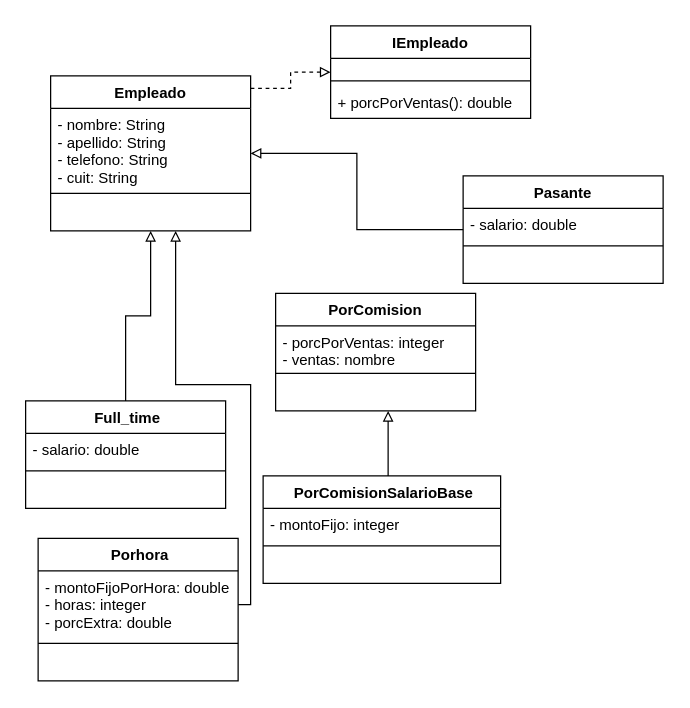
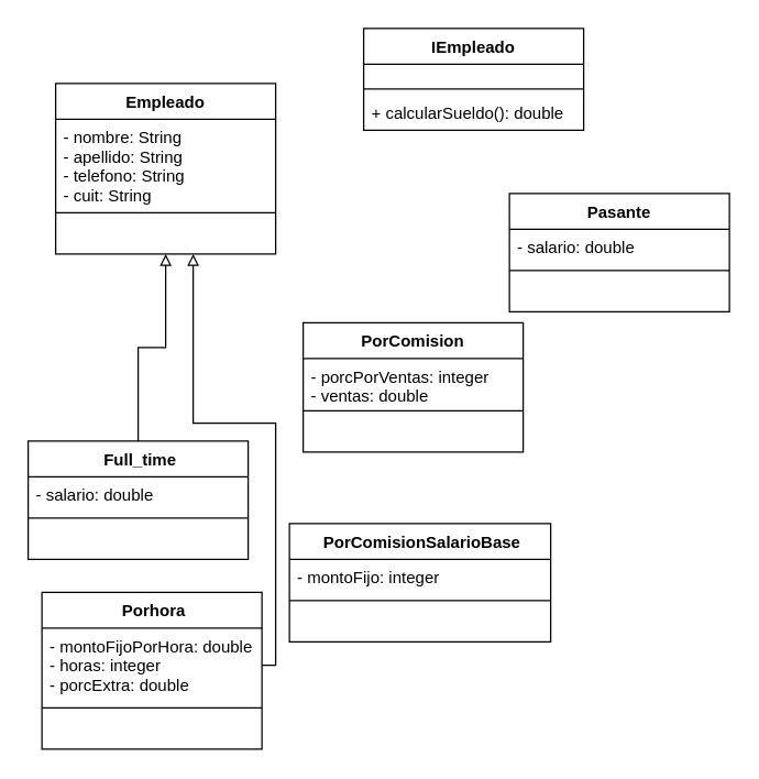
  <mxCell id="0" />
  <mxCell id="1" parent="0" />
  <mxCell id="2" value="Empleado" style="swimlane;fontStyle=1;align=center;verticalAlign=top;childLayout=stackLayout;horizontal=1;startSize=26;horizontalStack=0;resizeParent=1;resizeParentMax=0;resizeLast=0;collapsible=1;marginBottom=0;" parent="1" vertex="1"><mxGeometry x="40" y="60" width="160" height="124" as="geometry" /></mxCell>
  <mxCell id="3" value="- nombre: String&#10;- apellido: String&#10;- telefono: String&#10;- cuit: String" style="text;strokeColor=none;fillColor=none;align=left;verticalAlign=top;spacingLeft=4;spacingRight=4;overflow=hidden;rotatable=0;points=[[0,0.5],[1,0.5]];portConstraint=eastwest;" parent="2" vertex="1"><mxGeometry y="26" width="160" height="64" as="geometry" /></mxCell>
  <mxCell id="4" value="" style="line;strokeWidth=1;fillColor=none;align=left;verticalAlign=middle;spacingTop=-1;spacingLeft=3;spacingRight=3;rotatable=0;labelPosition=right;points=[];portConstraint=eastwest;strokeColor=inherit;" parent="2" vertex="1"><mxGeometry y="90" width="160" height="8" as="geometry" /></mxCell>
  <mxCell id="5" value=" " style="text;strokeColor=none;fillColor=none;align=left;verticalAlign=top;spacingLeft=4;spacingRight=4;overflow=hidden;rotatable=0;points=[[0,0.5],[1,0.5]];portConstraint=eastwest;" parent="2" vertex="1"><mxGeometry y="98" width="160" height="26" as="geometry" /></mxCell>
  <mxCell id="6" style="edgeStyle=orthogonalEdgeStyle;rounded=0;orthogonalLoop=1;jettySize=auto;html=1;endArrow=block;endFill=0;" parent="1" source="7" target="2" edge="1"><mxGeometry relative="1" as="geometry" /></mxCell>
  <mxCell id="7" value=" Full_time" style="swimlane;fontStyle=1;align=center;verticalAlign=top;childLayout=stackLayout;horizontal=1;startSize=26;horizontalStack=0;resizeParent=1;resizeParentMax=0;resizeLast=0;collapsible=1;marginBottom=0;" parent="1" vertex="1"><mxGeometry x="20" y="320" width="160" height="86" as="geometry" /></mxCell>
  <mxCell id="8" value="- salario: double" style="text;strokeColor=none;fillColor=none;align=left;verticalAlign=top;spacingLeft=4;spacingRight=4;overflow=hidden;rotatable=0;points=[[0,0.5],[1,0.5]];portConstraint=eastwest;" parent="7" vertex="1"><mxGeometry y="26" width="160" height="26" as="geometry" /></mxCell>
  <mxCell id="9" value="" style="line;strokeWidth=1;fillColor=none;align=left;verticalAlign=middle;spacingTop=-1;spacingLeft=3;spacingRight=3;rotatable=0;labelPosition=right;points=[];portConstraint=eastwest;strokeColor=inherit;" parent="7" vertex="1"><mxGeometry y="52" width="160" height="8" as="geometry" /></mxCell>
  <mxCell id="10" value=" " style="text;strokeColor=none;fillColor=none;align=left;verticalAlign=top;spacingLeft=4;spacingRight=4;overflow=hidden;rotatable=0;points=[[0,0.5],[1,0.5]];portConstraint=eastwest;" parent="7" vertex="1"><mxGeometry y="60" width="160" height="26" as="geometry" /></mxCell>
  <mxCell id="11" style="edgeStyle=orthogonalEdgeStyle;rounded=0;orthogonalLoop=1;jettySize=auto;html=1;endArrow=block;endFill=0;" parent="1" source="12" target="2" edge="1"><mxGeometry relative="1" as="geometry"><Array as="points"><mxPoint x="200" y="483" /><mxPoint x="200" y="307" /><mxPoint x="140" y="307" /></Array></mxGeometry></mxCell>
  <mxCell id="12" value=" Porhora" style="swimlane;fontStyle=1;align=center;verticalAlign=top;childLayout=stackLayout;horizontal=1;startSize=26;horizontalStack=0;resizeParent=1;resizeParentMax=0;resizeLast=0;collapsible=1;marginBottom=0;" parent="1" vertex="1"><mxGeometry x="30" y="430" width="160" height="114" as="geometry" /></mxCell>
  <mxCell id="13" value="- montoFijoPorHora: double&#10;- horas: integer&#10;- porcExtra: double" style="text;strokeColor=none;fillColor=none;align=left;verticalAlign=top;spacingLeft=4;spacingRight=4;overflow=hidden;rotatable=0;points=[[0,0.5],[1,0.5]];portConstraint=eastwest;" parent="12" vertex="1"><mxGeometry y="26" width="160" height="54" as="geometry" /></mxCell>
  <mxCell id="14" value="" style="line;strokeWidth=1;fillColor=none;align=left;verticalAlign=middle;spacingTop=-1;spacingLeft=3;spacingRight=3;rotatable=0;labelPosition=right;points=[];portConstraint=eastwest;strokeColor=inherit;" parent="12" vertex="1"><mxGeometry y="80" width="160" height="8" as="geometry" /></mxCell>
  <mxCell id="15" value=" " style="text;strokeColor=none;fillColor=none;align=left;verticalAlign=top;spacingLeft=4;spacingRight=4;overflow=hidden;rotatable=0;points=[[0,0.5],[1,0.5]];portConstraint=eastwest;" parent="12" vertex="1"><mxGeometry y="88" width="160" height="26" as="geometry" /></mxCell>
- <mxCell id="16" style="edgeStyle=orthogonalEdgeStyle;rounded=0;orthogonalLoop=1;jettySize=auto;html=1;endArrow=block;endFill=0;" parent="1" source="17" target="21" edge="1"><mxGeometry relative="1" as="geometry"><Array as="points"><mxPoint x="310" y="360" /><mxPoint x="310" y="360" /></Array></mxGeometry></mxCell>
  <mxCell id="17" value=" PorComisionSalarioBase" style="swimlane;fontStyle=1;align=center;verticalAlign=top;childLayout=stackLayout;horizontal=1;startSize=26;horizontalStack=0;resizeParent=1;resizeParentMax=0;resizeLast=0;collapsible=1;marginBottom=0;" parent="1" vertex="1"><mxGeometry x="210" y="380" width="190" height="86" as="geometry" /></mxCell>
  <mxCell id="18" value="- montoFijo: integer" style="text;strokeColor=none;fillColor=none;align=left;verticalAlign=top;spacingLeft=4;spacingRight=4;overflow=hidden;rotatable=0;points=[[0,0.5],[1,0.5]];portConstraint=eastwest;" parent="17" vertex="1"><mxGeometry y="26" width="190" height="26" as="geometry" /></mxCell>
  <mxCell id="19" value="" style="line;strokeWidth=1;fillColor=none;align=left;verticalAlign=middle;spacingTop=-1;spacingLeft=3;spacingRight=3;rotatable=0;labelPosition=right;points=[];portConstraint=eastwest;strokeColor=inherit;" parent="17" vertex="1"><mxGeometry y="52" width="190" height="8" as="geometry" /></mxCell>
  <mxCell id="20" value=" " style="text;strokeColor=none;fillColor=none;align=left;verticalAlign=top;spacingLeft=4;spacingRight=4;overflow=hidden;rotatable=0;points=[[0,0.5],[1,0.5]];portConstraint=eastwest;" parent="17" vertex="1"><mxGeometry y="60" width="190" height="26" as="geometry" /></mxCell>
  <mxCell id="21" value="PorComision" style="swimlane;fontStyle=1;align=center;verticalAlign=top;childLayout=stackLayout;horizontal=1;startSize=26;horizontalStack=0;resizeParent=1;resizeParentMax=0;resizeLast=0;collapsible=1;marginBottom=0;" parent="1" vertex="1"><mxGeometry x="220" y="234" width="160" height="94" as="geometry" /></mxCell>
- <mxCell id="22" value="- porcPorVentas: integer&#10;- ventas: nombre" style="text;strokeColor=none;fillColor=none;align=left;verticalAlign=top;spacingLeft=4;spacingRight=4;overflow=hidden;rotatable=0;points=[[0,0.5],[1,0.5]];portConstraint=eastwest;" parent="21" vertex="1"><mxGeometry y="26" width="160" height="34" as="geometry" /></mxCell>
+ <mxCell id="22" value="- porcPorVentas: integer&#10;- ventas: double" style="text;strokeColor=none;fillColor=none;align=left;verticalAlign=top;spacingLeft=4;spacingRight=4;overflow=hidden;rotatable=0;points=[[0,0.5],[1,0.5]];portConstraint=eastwest;" parent="21" vertex="1"><mxGeometry y="26" width="160" height="34" as="geometry" /></mxCell>
  <mxCell id="23" value="" style="line;strokeWidth=1;fillColor=none;align=left;verticalAlign=middle;spacingTop=-1;spacingLeft=3;spacingRight=3;rotatable=0;labelPosition=right;points=[];portConstraint=eastwest;strokeColor=inherit;" parent="21" vertex="1"><mxGeometry y="60" width="160" height="8" as="geometry" /></mxCell>
  <mxCell id="24" value=" " style="text;strokeColor=none;fillColor=none;align=left;verticalAlign=top;spacingLeft=4;spacingRight=4;overflow=hidden;rotatable=0;points=[[0,0.5],[1,0.5]];portConstraint=eastwest;" parent="21" vertex="1"><mxGeometry y="68" width="160" height="26" as="geometry" /></mxCell>
  <mxCell id="25" value="IEmpleado" style="swimlane;fontStyle=1;align=center;verticalAlign=top;childLayout=stackLayout;horizontal=1;startSize=26;horizontalStack=0;resizeParent=1;resizeParentMax=0;resizeLast=0;collapsible=1;marginBottom=0;" parent="1" vertex="1"><mxGeometry x="264" y="20" width="160" height="74" as="geometry" /></mxCell>
  <mxCell id="26" value=" " style="text;strokeColor=none;fillColor=none;align=left;verticalAlign=top;spacingLeft=4;spacingRight=4;overflow=hidden;rotatable=0;points=[[0,0.5],[1,0.5]];portConstraint=eastwest;" parent="25" vertex="1"><mxGeometry y="26" width="160" height="14" as="geometry" /></mxCell>
  <mxCell id="27" value="" style="line;strokeWidth=1;fillColor=none;align=left;verticalAlign=middle;spacingTop=-1;spacingLeft=3;spacingRight=3;rotatable=0;labelPosition=right;points=[];portConstraint=eastwest;strokeColor=inherit;" parent="25" vertex="1"><mxGeometry y="40" width="160" height="8" as="geometry" /></mxCell>
- <mxCell id="28" value="+ porcPorVentas(): double" style="text;strokeColor=none;fillColor=none;align=left;verticalAlign=top;spacingLeft=4;spacingRight=4;overflow=hidden;rotatable=0;points=[[0,0.5],[1,0.5]];portConstraint=eastwest;" parent="25" vertex="1"><mxGeometry y="48" width="160" height="26" as="geometry" /></mxCell>
- <mxCell id="29" style="edgeStyle=orthogonalEdgeStyle;rounded=0;orthogonalLoop=1;jettySize=auto;html=1;endArrow=block;endFill=0;dashed=1;" parent="1" source="2" target="25" edge="1"><mxGeometry relative="1" as="geometry"><Array as="points"><mxPoint x="232" y="70" /><mxPoint x="232" y="57" /></Array></mxGeometry></mxCell>
- <mxCell id="30" style="edgeStyle=orthogonalEdgeStyle;rounded=0;orthogonalLoop=1;jettySize=auto;html=1;endArrow=block;endFill=0;" parent="1" source="31" target="2" edge="1"><mxGeometry relative="1" as="geometry" /></mxCell>
+ <mxCell id="28" value="+ calcularSueldo(): double" style="text;strokeColor=none;fillColor=none;align=left;verticalAlign=top;spacingLeft=4;spacingRight=4;overflow=hidden;rotatable=0;points=[[0,0.5],[1,0.5]];portConstraint=eastwest;" parent="25" vertex="1"><mxGeometry y="48" width="160" height="26" as="geometry" /></mxCell>
  <mxCell id="31" value="Pasante" style="swimlane;fontStyle=1;align=center;verticalAlign=top;childLayout=stackLayout;horizontal=1;startSize=26;horizontalStack=0;resizeParent=1;resizeParentMax=0;resizeLast=0;collapsible=1;marginBottom=0;" parent="1" vertex="1"><mxGeometry x="370" y="140" width="160" height="86" as="geometry" /></mxCell>
  <mxCell id="32" value="- salario: double" style="text;strokeColor=none;fillColor=none;align=left;verticalAlign=top;spacingLeft=4;spacingRight=4;overflow=hidden;rotatable=0;points=[[0,0.5],[1,0.5]];portConstraint=eastwest;" parent="31" vertex="1"><mxGeometry y="26" width="160" height="26" as="geometry" /></mxCell>
  <mxCell id="33" value="" style="line;strokeWidth=1;fillColor=none;align=left;verticalAlign=middle;spacingTop=-1;spacingLeft=3;spacingRight=3;rotatable=0;labelPosition=right;points=[];portConstraint=eastwest;strokeColor=inherit;" parent="31" vertex="1"><mxGeometry y="52" width="160" height="8" as="geometry" /></mxCell>
  <mxCell id="34" value=" " style="text;strokeColor=none;fillColor=none;align=left;verticalAlign=top;spacingLeft=4;spacingRight=4;overflow=hidden;rotatable=0;points=[[0,0.5],[1,0.5]];portConstraint=eastwest;" parent="31" vertex="1"><mxGeometry y="60" width="160" height="26" as="geometry" /></mxCell>
